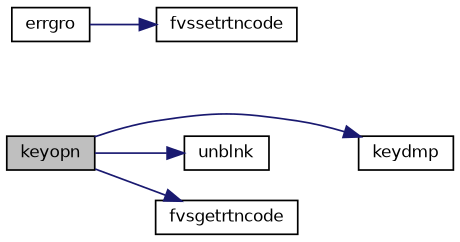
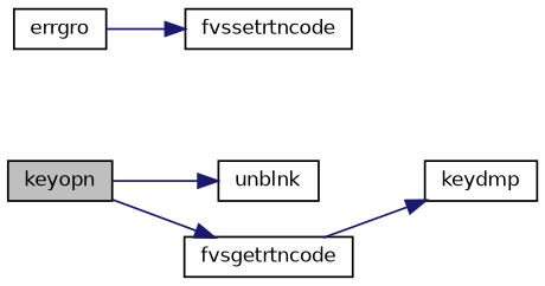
  digraph {
    rankdir=LR
    node [color=black fillcolor=white fontname=Helvetica fontsize=10 shape=record style=filled]
    edge [color=midnightblue fontname=Helvetica fontsize=10 labelfontname=Helvetica labelfontsize=10 style=solid]
    n1 [fillcolor=grey75 fontcolor=black height=0.2 label=keyopn width=0.4]
    n2 [height=0.2 label=keydmp width=0.4]
    n3 [height=0.2 label=unblnk width=0.4]
    n4 [height=0.2 label=fvsgetrtncode width=0.4]
    n5 [height=0.2 label=errgro width=0.4]
    n6 [height=0.2 label=fvssetrtncode width=0.4]
-   n1 -> n2
+   n4 -> n2
    n1 -> n3
    n1 -> n4
    n5 -> n6
  }
